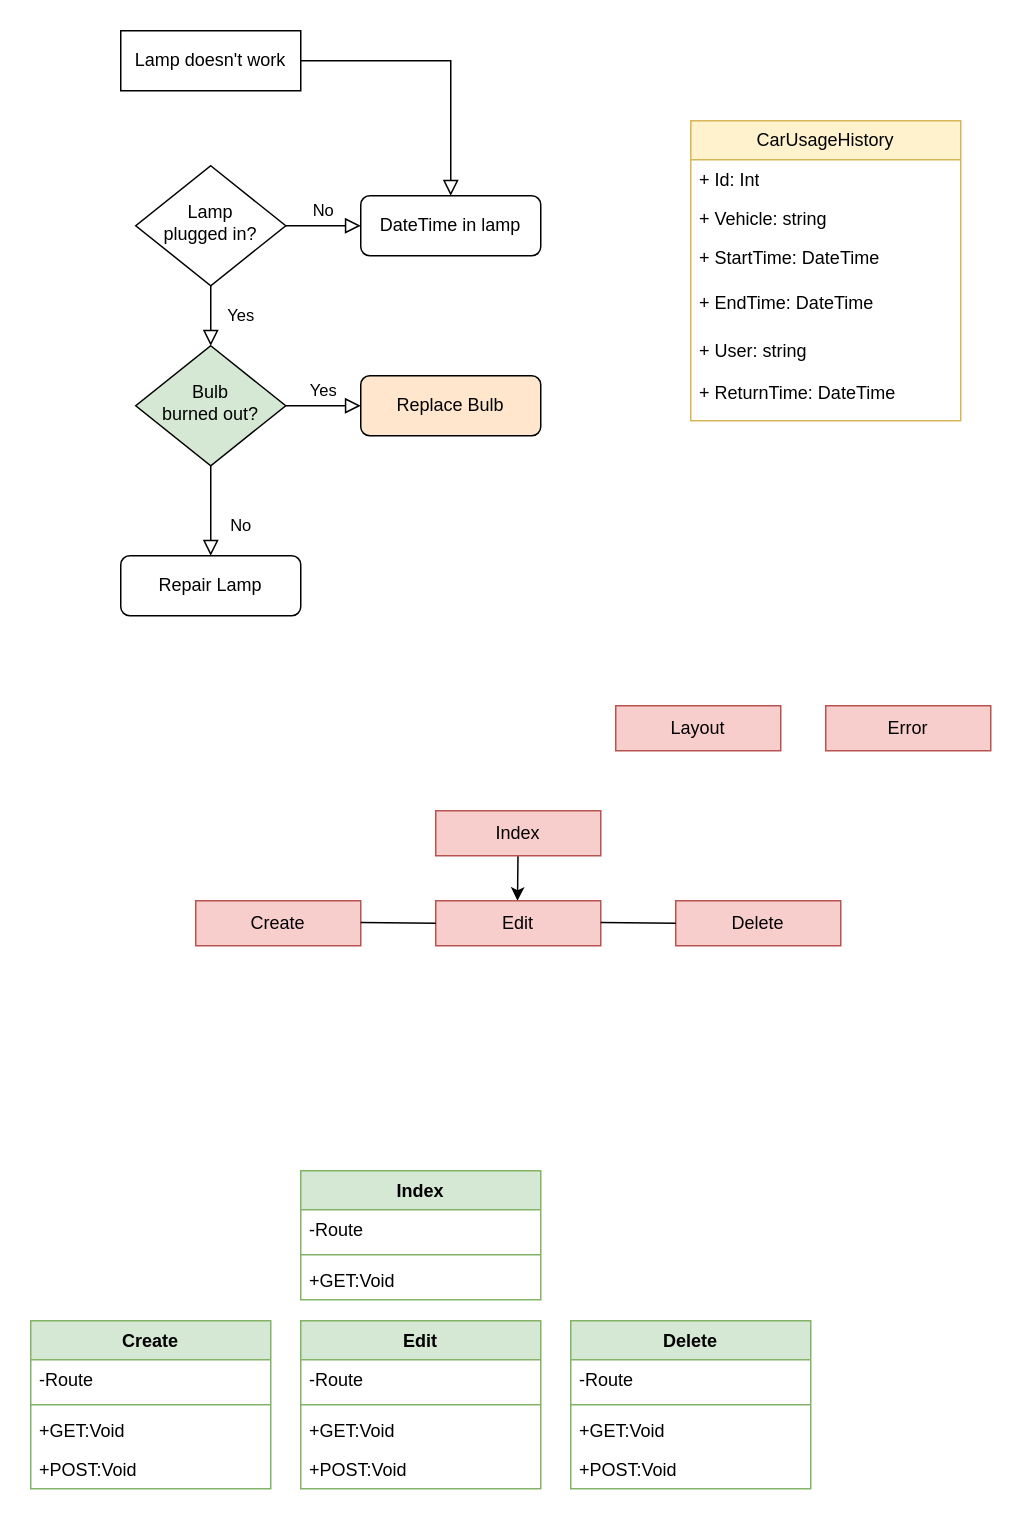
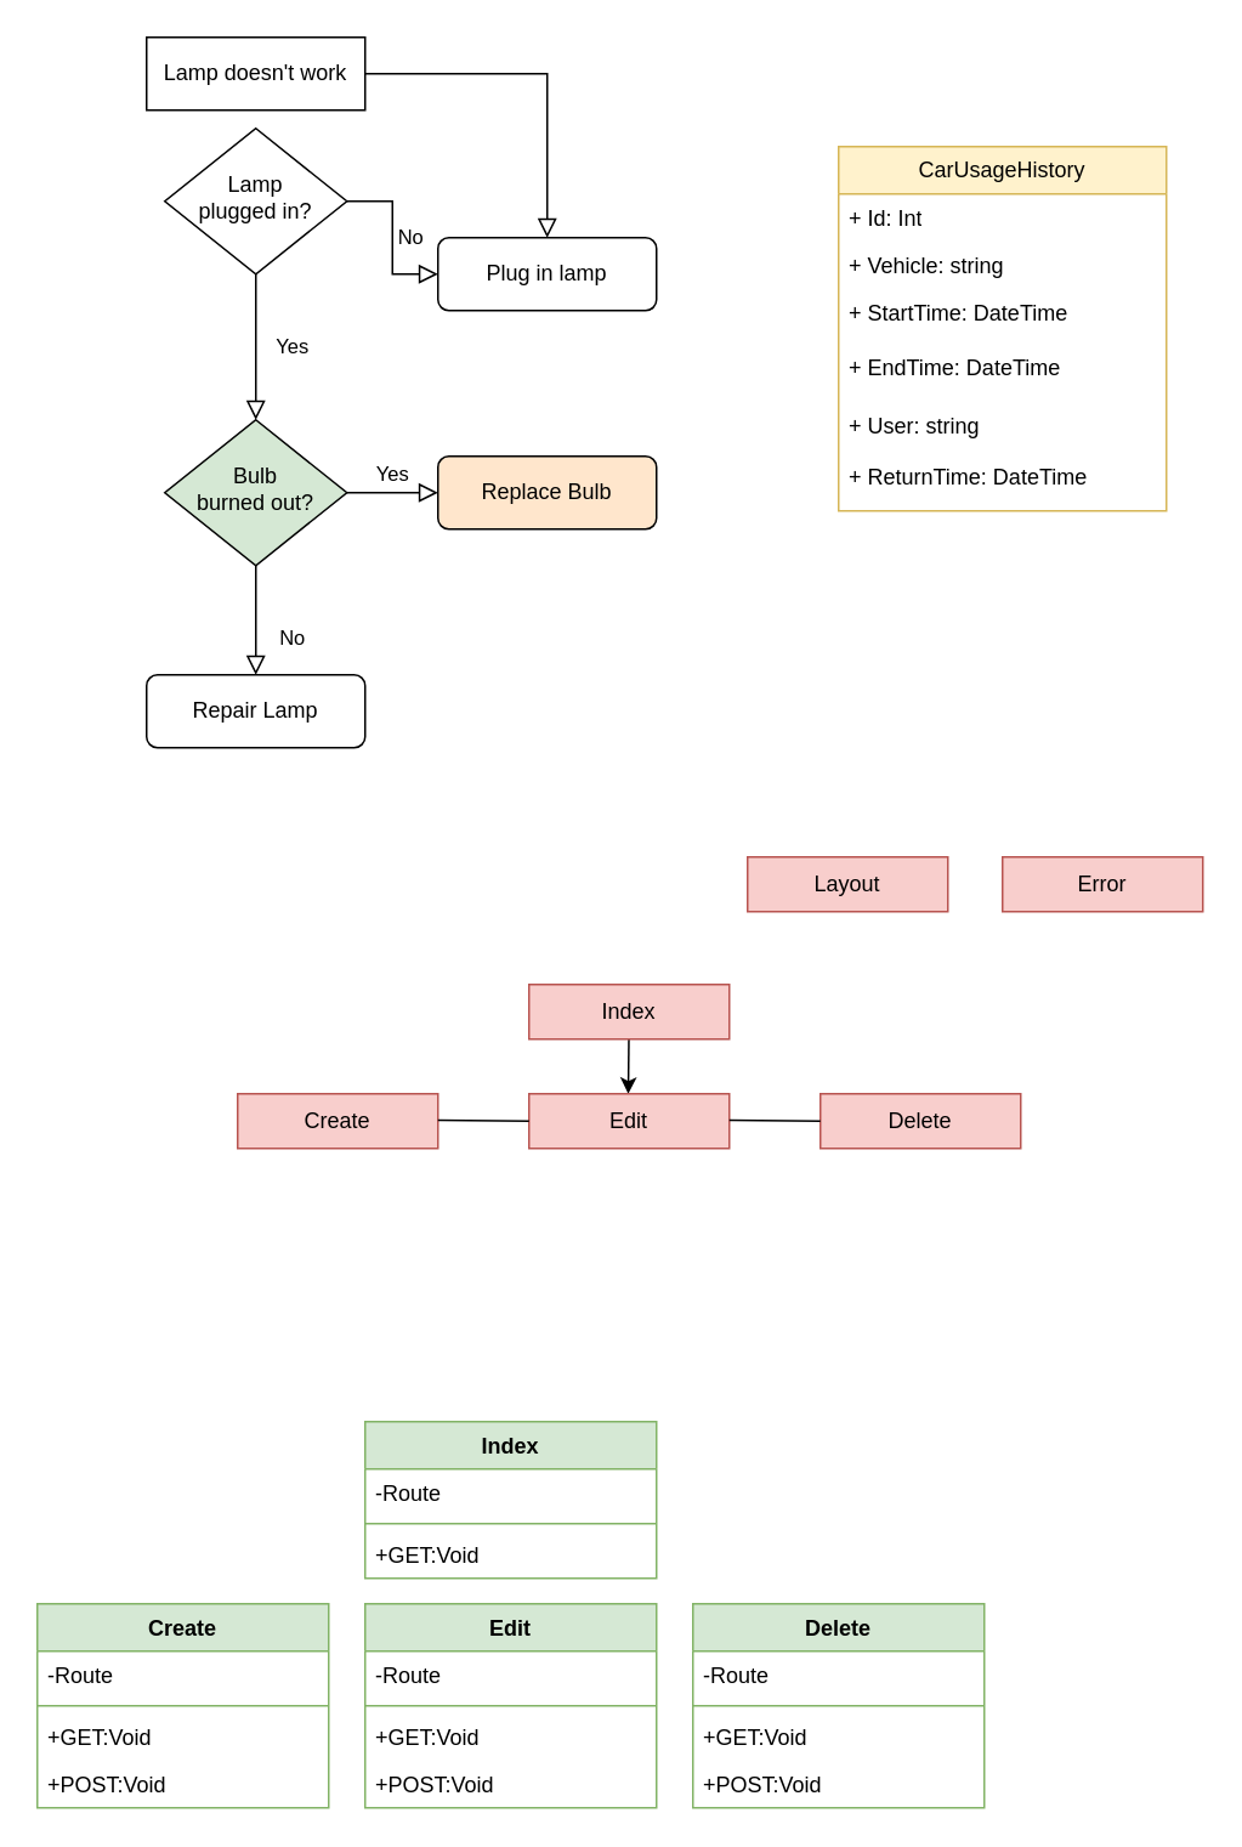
  <mxCell id="0" />
  <mxCell id="1" parent="0" />
  <mxCell id="2" value="" style="rounded=0;html=1;jettySize=auto;orthogonalLoop=1;fontSize=11;endArrow=block;endFill=0;endSize=8;strokeWidth=1;shadow=0;labelBackgroundColor=none;edgeStyle=orthogonalEdgeStyle;" parent="1" source="3" target="7" edge="1"><mxGeometry relative="1" as="geometry" /></mxCell>
  <mxCell id="3" value="Lamp doesn't work" style="whiteSpace=wrap;html=1;fontSize=12;glass=0;strokeWidth=1;shadow=0;rounded=0;" parent="1" vertex="1"><mxGeometry x="80" y="20" width="120" height="40" as="geometry" /></mxCell>
  <mxCell id="4" value="Yes" style="rounded=0;html=1;jettySize=auto;orthogonalLoop=1;fontSize=11;endArrow=block;endFill=0;endSize=8;strokeWidth=1;shadow=0;labelBackgroundColor=none;edgeStyle=orthogonalEdgeStyle;" parent="1" source="6" target="10" edge="1"><mxGeometry y="20" relative="1" as="geometry"><mxPoint as="offset" /></mxGeometry></mxCell>
  <mxCell id="5" value="No" style="edgeStyle=orthogonalEdgeStyle;rounded=0;html=1;jettySize=auto;orthogonalLoop=1;fontSize=11;endArrow=block;endFill=0;endSize=8;strokeWidth=1;shadow=0;labelBackgroundColor=none;" parent="1" source="6" target="7" edge="1"><mxGeometry y="10" relative="1" as="geometry"><mxPoint as="offset" /></mxGeometry></mxCell>
- <mxCell id="6" value="Lamp&lt;br&gt;plugged in?" style="rhombus;whiteSpace=wrap;html=1;shadow=0;fontFamily=Helvetica;fontSize=12;align=center;strokeWidth=1;spacing=6;spacingTop=-4;" parent="1" vertex="1"><mxGeometry x="90" y="110" width="100" height="80" as="geometry" /></mxCell>
- <mxCell id="7" value="DateTime in lamp" style="rounded=1;whiteSpace=wrap;html=1;fontSize=12;glass=0;strokeWidth=1;shadow=0;" parent="1" vertex="1"><mxGeometry x="240" y="130" width="120" height="40" as="geometry" /></mxCell>
+ <mxCell id="6" value="Lamp&lt;br&gt;plugged in?" style="rhombus;whiteSpace=wrap;html=1;shadow=0;fontFamily=Helvetica;fontSize=12;align=center;strokeWidth=1;spacing=6;spacingTop=-4;" parent="1" vertex="1"><mxGeometry x="90" y="70" width="100" height="80" as="geometry" /></mxCell>
+ <mxCell id="7" value="Plug in lamp" style="rounded=1;whiteSpace=wrap;html=1;fontSize=12;glass=0;strokeWidth=1;shadow=0;" parent="1" vertex="1"><mxGeometry x="240" y="130" width="120" height="40" as="geometry" /></mxCell>
  <mxCell id="8" value="No" style="rounded=0;html=1;jettySize=auto;orthogonalLoop=1;fontSize=11;endArrow=block;endFill=0;endSize=8;strokeWidth=1;shadow=0;labelBackgroundColor=none;edgeStyle=orthogonalEdgeStyle;" parent="1" source="10" target="11" edge="1"><mxGeometry x="0.333" y="20" relative="1" as="geometry"><mxPoint as="offset" /></mxGeometry></mxCell>
  <mxCell id="9" value="Yes" style="edgeStyle=orthogonalEdgeStyle;rounded=0;html=1;jettySize=auto;orthogonalLoop=1;fontSize=11;endArrow=block;endFill=0;endSize=8;strokeWidth=1;shadow=0;labelBackgroundColor=none;" parent="1" source="10" target="12" edge="1"><mxGeometry y="10" relative="1" as="geometry"><mxPoint as="offset" /></mxGeometry></mxCell>
  <mxCell id="10" value="Bulb&lt;br&gt;burned out?" style="rhombus;whiteSpace=wrap;html=1;shadow=0;fontFamily=Helvetica;fontSize=12;align=center;strokeWidth=1;spacing=6;spacingTop=-4;fillColor=#d5e8d4;" parent="1" vertex="1"><mxGeometry x="90" y="230" width="100" height="80" as="geometry" /></mxCell>
  <mxCell id="11" value="Repair Lamp" style="rounded=1;whiteSpace=wrap;html=1;fontSize=12;glass=0;strokeWidth=1;shadow=0;" parent="1" vertex="1"><mxGeometry x="80" y="370" width="120" height="40" as="geometry" /></mxCell>
  <mxCell id="12" value="Replace Bulb" style="rounded=1;whiteSpace=wrap;html=1;fontSize=12;glass=0;strokeWidth=1;shadow=0;fillColor=#ffe6cc;" parent="1" vertex="1"><mxGeometry x="240" y="250" width="120" height="40" as="geometry" /></mxCell>
  <mxCell id="13" value="CarUsageHistory" style="swimlane;fontStyle=0;childLayout=stackLayout;horizontal=1;startSize=26;fillColor=#fff2cc;horizontalStack=0;resizeParent=1;resizeParentMax=0;resizeLast=0;collapsible=1;marginBottom=0;whiteSpace=wrap;html=1;strokeColor=#d6b656;" vertex="1" parent="1"><mxGeometry x="460" y="80" width="180" height="200" as="geometry"><mxRectangle x="590" y="200" width="130" height="30" as="alternateBounds" /></mxGeometry></mxCell>
  <mxCell id="14" value="+ Id: Int" style="text;strokeColor=none;fillColor=none;align=left;verticalAlign=top;spacingLeft=4;spacingRight=4;overflow=hidden;rotatable=0;points=[[0,0.5],[1,0.5]];portConstraint=eastwest;whiteSpace=wrap;html=1;" vertex="1" parent="13"><mxGeometry y="26" width="180" height="26" as="geometry" /></mxCell>
  <mxCell id="15" value="+ Vehicle: string" style="text;strokeColor=none;fillColor=none;align=left;verticalAlign=top;spacingLeft=4;spacingRight=4;overflow=hidden;rotatable=0;points=[[0,0.5],[1,0.5]];portConstraint=eastwest;whiteSpace=wrap;html=1;" vertex="1" parent="13"><mxGeometry y="52" width="180" height="26" as="geometry" /></mxCell>
  <mxCell id="16" value="+ StartTime: DateTime" style="text;strokeColor=none;fillColor=none;align=left;verticalAlign=top;spacingLeft=4;spacingRight=4;overflow=hidden;rotatable=0;points=[[0,0.5],[1,0.5]];portConstraint=eastwest;whiteSpace=wrap;html=1;" vertex="1" parent="13"><mxGeometry y="78" width="180" height="30" as="geometry" /></mxCell>
  <mxCell id="17" value="+ EndTime: DateTime" style="text;strokeColor=none;fillColor=none;align=left;verticalAlign=top;spacingLeft=4;spacingRight=4;overflow=hidden;rotatable=0;points=[[0,0.5],[1,0.5]];portConstraint=eastwest;whiteSpace=wrap;html=1;" vertex="1" parent="13"><mxGeometry y="108" width="180" height="32" as="geometry" /></mxCell>
  <mxCell id="18" value="+ User: string" style="text;strokeColor=none;fillColor=none;align=left;verticalAlign=top;spacingLeft=4;spacingRight=4;overflow=hidden;rotatable=0;points=[[0,0.5],[1,0.5]];portConstraint=eastwest;whiteSpace=wrap;html=1;" vertex="1" parent="13"><mxGeometry y="140" width="180" height="28" as="geometry" /></mxCell>
  <mxCell id="19" value="+ ReturnTime: DateTime" style="text;strokeColor=none;fillColor=none;align=left;verticalAlign=top;spacingLeft=4;spacingRight=4;overflow=hidden;rotatable=0;points=[[0,0.5],[1,0.5]];portConstraint=eastwest;whiteSpace=wrap;html=1;" vertex="1" parent="13"><mxGeometry y="168" width="180" height="32" as="geometry" /></mxCell>
  <mxCell id="20" value="Create" style="html=1;whiteSpace=wrap;fillColor=#f8cecc;strokeColor=#b85450;" vertex="1" parent="1"><mxGeometry x="130" y="600" width="110" height="30" as="geometry" /></mxCell>
  <mxCell id="21" value="" style="endArrow=classic;html=1;rounded=0;" edge="1" parent="1" source="29"><mxGeometry width="50" height="50" relative="1" as="geometry"><mxPoint x="344.5" y="550" as="sourcePoint" /><mxPoint x="344.5" y="600" as="targetPoint" /></mxGeometry></mxCell>
  <mxCell id="22" value="Layout" style="html=1;whiteSpace=wrap;fillColor=#f8cecc;strokeColor=#b85450;" vertex="1" parent="1"><mxGeometry x="410" y="470" width="110" height="30" as="geometry" /></mxCell>
  <mxCell id="23" value="Edit" style="html=1;whiteSpace=wrap;fillColor=#f8cecc;strokeColor=#b85450;" vertex="1" parent="1"><mxGeometry x="290" y="600" width="110" height="30" as="geometry" /></mxCell>
  <mxCell id="24" value="Delete" style="html=1;whiteSpace=wrap;fillColor=#f8cecc;strokeColor=#b85450;" vertex="1" parent="1"><mxGeometry x="450" y="600" width="110" height="30" as="geometry" /></mxCell>
  <mxCell id="25" value="" style="endArrow=none;html=1;rounded=0;entryX=0;entryY=0.5;entryDx=0;entryDy=0;" edge="1" parent="1" target="23"><mxGeometry width="50" height="50" relative="1" as="geometry"><mxPoint x="240" y="614.5" as="sourcePoint" /><mxPoint x="280" y="614.5" as="targetPoint" /></mxGeometry></mxCell>
  <mxCell id="26" value="" style="endArrow=none;html=1;rounded=0;entryX=0;entryY=0.5;entryDx=0;entryDy=0;" edge="1" parent="1"><mxGeometry width="50" height="50" relative="1" as="geometry"><mxPoint x="400" y="614.5" as="sourcePoint" /><mxPoint x="450" y="615" as="targetPoint" /></mxGeometry></mxCell>
  <mxCell id="27" value="Error" style="html=1;whiteSpace=wrap;fillColor=#f8cecc;strokeColor=#b85450;" vertex="1" parent="1"><mxGeometry x="550" y="470" width="110" height="30" as="geometry" /></mxCell>
  <mxCell id="28" value="" style="endArrow=classic;html=1;rounded=0;" edge="1" parent="1" target="29"><mxGeometry width="50" height="50" relative="1" as="geometry"><mxPoint x="344.5" y="550" as="sourcePoint" /><mxPoint x="344.5" y="600" as="targetPoint" /></mxGeometry></mxCell>
  <mxCell id="29" value="Index" style="html=1;whiteSpace=wrap;fillColor=#f8cecc;strokeColor=#b85450;" vertex="1" parent="1"><mxGeometry x="290" y="540" width="110" height="30" as="geometry" /></mxCell>
  <mxCell id="30" value="Index" style="swimlane;fontStyle=1;align=center;verticalAlign=top;childLayout=stackLayout;horizontal=1;startSize=26;horizontalStack=0;resizeParent=1;resizeParentMax=0;resizeLast=0;collapsible=1;marginBottom=0;whiteSpace=wrap;html=1;fillColor=#d5e8d4;strokeColor=#82b366;" vertex="1" parent="1"><mxGeometry x="200" y="780" width="160" height="86" as="geometry" /></mxCell>
  <mxCell id="31" value="-Route&lt;br&gt;" style="text;strokeColor=none;fillColor=none;align=left;verticalAlign=top;spacingLeft=4;spacingRight=4;overflow=hidden;rotatable=0;points=[[0,0.5],[1,0.5]];portConstraint=eastwest;whiteSpace=wrap;html=1;" vertex="1" parent="30"><mxGeometry y="26" width="160" height="26" as="geometry" /></mxCell>
  <mxCell id="32" value="" style="line;strokeWidth=1;fillColor=none;align=left;verticalAlign=middle;spacingTop=-1;spacingLeft=3;spacingRight=3;rotatable=0;labelPosition=right;points=[];portConstraint=eastwest;strokeColor=inherit;" vertex="1" parent="30"><mxGeometry y="52" width="160" height="8" as="geometry" /></mxCell>
  <mxCell id="33" value="+GET:Void" style="text;strokeColor=none;fillColor=none;align=left;verticalAlign=top;spacingLeft=4;spacingRight=4;overflow=hidden;rotatable=0;points=[[0,0.5],[1,0.5]];portConstraint=eastwest;whiteSpace=wrap;html=1;" vertex="1" parent="30"><mxGeometry y="60" width="160" height="26" as="geometry" /></mxCell>
  <mxCell id="34" value="Create" style="swimlane;fontStyle=1;align=center;verticalAlign=top;childLayout=stackLayout;horizontal=1;startSize=26;horizontalStack=0;resizeParent=1;resizeParentMax=0;resizeLast=0;collapsible=1;marginBottom=0;whiteSpace=wrap;html=1;fillColor=#d5e8d4;strokeColor=#82b366;" vertex="1" parent="1"><mxGeometry x="20" y="880" width="160" height="112" as="geometry" /></mxCell>
  <mxCell id="35" value="-Route&lt;br&gt;" style="text;strokeColor=none;fillColor=none;align=left;verticalAlign=top;spacingLeft=4;spacingRight=4;overflow=hidden;rotatable=0;points=[[0,0.5],[1,0.5]];portConstraint=eastwest;whiteSpace=wrap;html=1;" vertex="1" parent="34"><mxGeometry y="26" width="160" height="26" as="geometry" /></mxCell>
  <mxCell id="36" value="" style="line;strokeWidth=1;fillColor=none;align=left;verticalAlign=middle;spacingTop=-1;spacingLeft=3;spacingRight=3;rotatable=0;labelPosition=right;points=[];portConstraint=eastwest;strokeColor=inherit;" vertex="1" parent="34"><mxGeometry y="52" width="160" height="8" as="geometry" /></mxCell>
  <mxCell id="37" value="+GET:Void" style="text;strokeColor=none;fillColor=none;align=left;verticalAlign=top;spacingLeft=4;spacingRight=4;overflow=hidden;rotatable=0;points=[[0,0.5],[1,0.5]];portConstraint=eastwest;whiteSpace=wrap;html=1;" vertex="1" parent="34"><mxGeometry y="60" width="160" height="26" as="geometry" /></mxCell>
  <mxCell id="38" value="+POST:Void" style="text;strokeColor=none;fillColor=none;align=left;verticalAlign=top;spacingLeft=4;spacingRight=4;overflow=hidden;rotatable=0;points=[[0,0.5],[1,0.5]];portConstraint=eastwest;whiteSpace=wrap;html=1;" vertex="1" parent="34"><mxGeometry y="86" width="160" height="26" as="geometry" /></mxCell>
  <mxCell id="39" value="Edit" style="swimlane;fontStyle=1;align=center;verticalAlign=top;childLayout=stackLayout;horizontal=1;startSize=26;horizontalStack=0;resizeParent=1;resizeParentMax=0;resizeLast=0;collapsible=1;marginBottom=0;whiteSpace=wrap;html=1;fillColor=#d5e8d4;strokeColor=#82b366;" vertex="1" parent="1"><mxGeometry x="200" y="880" width="160" height="112" as="geometry" /></mxCell>
  <mxCell id="40" value="-Route&lt;br&gt;" style="text;strokeColor=none;fillColor=none;align=left;verticalAlign=top;spacingLeft=4;spacingRight=4;overflow=hidden;rotatable=0;points=[[0,0.5],[1,0.5]];portConstraint=eastwest;whiteSpace=wrap;html=1;" vertex="1" parent="39"><mxGeometry y="26" width="160" height="26" as="geometry" /></mxCell>
  <mxCell id="41" value="" style="line;strokeWidth=1;fillColor=none;align=left;verticalAlign=middle;spacingTop=-1;spacingLeft=3;spacingRight=3;rotatable=0;labelPosition=right;points=[];portConstraint=eastwest;strokeColor=inherit;" vertex="1" parent="39"><mxGeometry y="52" width="160" height="8" as="geometry" /></mxCell>
  <mxCell id="42" value="+GET:Void" style="text;strokeColor=none;fillColor=none;align=left;verticalAlign=top;spacingLeft=4;spacingRight=4;overflow=hidden;rotatable=0;points=[[0,0.5],[1,0.5]];portConstraint=eastwest;whiteSpace=wrap;html=1;" vertex="1" parent="39"><mxGeometry y="60" width="160" height="26" as="geometry" /></mxCell>
  <mxCell id="43" value="+POST:Void" style="text;strokeColor=none;fillColor=none;align=left;verticalAlign=top;spacingLeft=4;spacingRight=4;overflow=hidden;rotatable=0;points=[[0,0.5],[1,0.5]];portConstraint=eastwest;whiteSpace=wrap;html=1;" vertex="1" parent="39"><mxGeometry y="86" width="160" height="26" as="geometry" /></mxCell>
  <mxCell id="44" value="Delete" style="swimlane;fontStyle=1;align=center;verticalAlign=top;childLayout=stackLayout;horizontal=1;startSize=26;horizontalStack=0;resizeParent=1;resizeParentMax=0;resizeLast=0;collapsible=1;marginBottom=0;whiteSpace=wrap;html=1;fillColor=#d5e8d4;strokeColor=#82b366;" vertex="1" parent="1"><mxGeometry x="380" y="880" width="160" height="112" as="geometry" /></mxCell>
  <mxCell id="45" value="-Route&lt;br&gt;" style="text;strokeColor=none;fillColor=none;align=left;verticalAlign=top;spacingLeft=4;spacingRight=4;overflow=hidden;rotatable=0;points=[[0,0.5],[1,0.5]];portConstraint=eastwest;whiteSpace=wrap;html=1;" vertex="1" parent="44"><mxGeometry y="26" width="160" height="26" as="geometry" /></mxCell>
  <mxCell id="46" value="" style="line;strokeWidth=1;fillColor=none;align=left;verticalAlign=middle;spacingTop=-1;spacingLeft=3;spacingRight=3;rotatable=0;labelPosition=right;points=[];portConstraint=eastwest;strokeColor=inherit;" vertex="1" parent="44"><mxGeometry y="52" width="160" height="8" as="geometry" /></mxCell>
  <mxCell id="47" value="+GET:Void" style="text;strokeColor=none;fillColor=none;align=left;verticalAlign=top;spacingLeft=4;spacingRight=4;overflow=hidden;rotatable=0;points=[[0,0.5],[1,0.5]];portConstraint=eastwest;whiteSpace=wrap;html=1;" vertex="1" parent="44"><mxGeometry y="60" width="160" height="26" as="geometry" /></mxCell>
  <mxCell id="48" value="+POST:Void" style="text;strokeColor=none;fillColor=none;align=left;verticalAlign=top;spacingLeft=4;spacingRight=4;overflow=hidden;rotatable=0;points=[[0,0.5],[1,0.5]];portConstraint=eastwest;whiteSpace=wrap;html=1;" vertex="1" parent="44"><mxGeometry y="86" width="160" height="26" as="geometry" /></mxCell>
